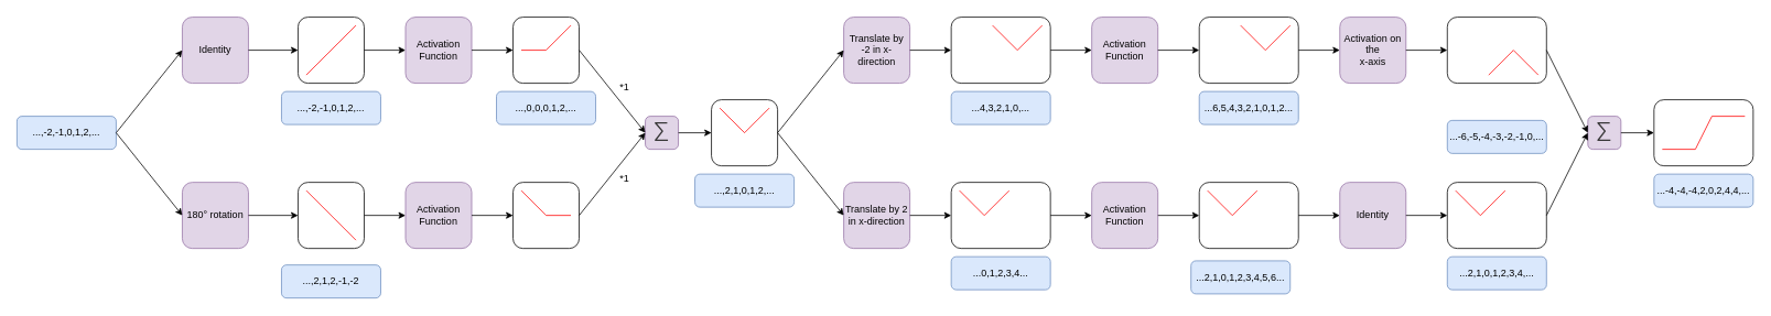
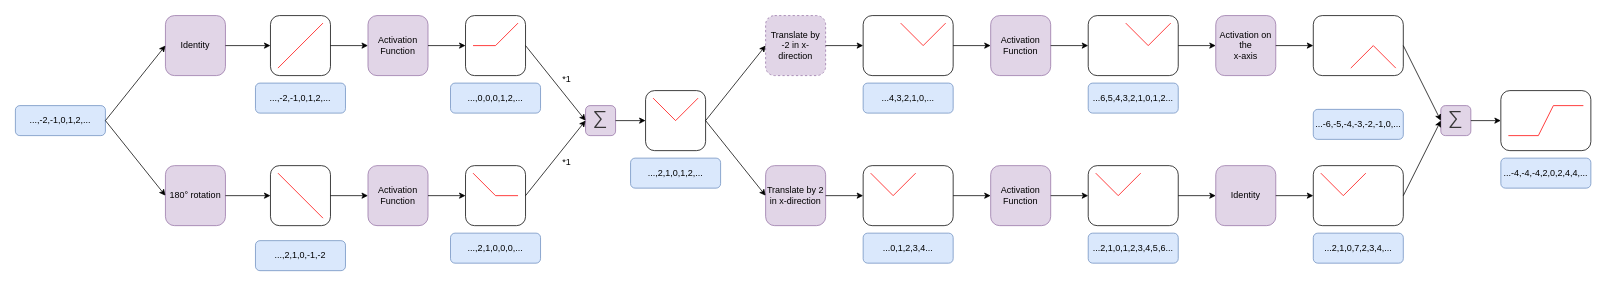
  <mxCell id="0" />
  <mxCell id="1" parent="0" />
  <mxCell id="2" value="...,-2,-1,0,1,2,..." style="rounded=1;whiteSpace=wrap;html=1;fillColor=#dae8fc;strokeColor=#6c8ebf;" parent="1" vertex="1"><mxGeometry x="20" y="140" width="120" height="40" as="geometry" /></mxCell>
  <mxCell id="3" value="Identity" style="rounded=1;whiteSpace=wrap;html=1;fillColor=#e1d5e7;strokeColor=#9673a6;" parent="1" vertex="1"><mxGeometry x="220" y="20" width="80" height="80" as="geometry" /></mxCell>
  <mxCell id="4" value="...,-2,-1,0,1,2,..." style="rounded=1;whiteSpace=wrap;html=1;fillColor=#dae8fc;strokeColor=#6c8ebf;" parent="1" vertex="1"><mxGeometry x="340" y="110" width="120" height="40" as="geometry" /></mxCell>
- <mxCell id="5" value="...,2,1,2,-1,-2" style="rounded=1;whiteSpace=wrap;html=1;fillColor=#dae8fc;strokeColor=#6c8ebf;" parent="1" vertex="1"><mxGeometry x="340" y="320" width="120" height="40" as="geometry" /></mxCell>
+ <mxCell id="5" value="...,2,1,0,-1,-2" style="rounded=1;whiteSpace=wrap;html=1;fillColor=#dae8fc;strokeColor=#6c8ebf;" parent="1" vertex="1"><mxGeometry x="340" y="320" width="120" height="40" as="geometry" /></mxCell>
  <mxCell id="6" value="180° rotation" style="rounded=1;whiteSpace=wrap;html=1;fillColor=#e1d5e7;strokeColor=#9673a6;" parent="1" vertex="1"><mxGeometry x="220" y="220" width="80" height="80" as="geometry" /></mxCell>
  <mxCell id="7" value="Activation&lt;br&gt;Function" style="rounded=1;whiteSpace=wrap;html=1;fillColor=#e1d5e7;strokeColor=#9673a6;" parent="1" vertex="1"><mxGeometry x="490" y="20" width="80" height="80" as="geometry" /></mxCell>
  <mxCell id="8" value="Activation&lt;br&gt;Function" style="rounded=1;whiteSpace=wrap;html=1;fillColor=#e1d5e7;strokeColor=#9673a6;" parent="1" vertex="1"><mxGeometry x="490" y="220" width="80" height="80" as="geometry" /></mxCell>
  <mxCell id="9" value="" style="endArrow=classic;html=1;rounded=0;exitX=1;exitY=0.5;exitDx=0;exitDy=0;entryX=0;entryY=0.5;entryDx=0;entryDy=0;" parent="1" source="2" target="3" edge="1"><mxGeometry width="50" height="50" relative="1" as="geometry"><mxPoint x="340" y="170" as="sourcePoint" /><mxPoint x="390" y="120" as="targetPoint" /></mxGeometry></mxCell>
  <mxCell id="10" value="" style="endArrow=classic;html=1;rounded=0;exitX=1;exitY=0.5;exitDx=0;exitDy=0;entryX=0;entryY=0.5;entryDx=0;entryDy=0;" parent="1" source="2" target="6" edge="1"><mxGeometry width="50" height="50" relative="1" as="geometry"><mxPoint x="190" y="190" as="sourcePoint" /><mxPoint x="230" y="90" as="targetPoint" /></mxGeometry></mxCell>
  <mxCell id="11" value="" style="endArrow=classic;html=1;rounded=0;exitX=1;exitY=0.5;exitDx=0;exitDy=0;entryX=0;entryY=0.5;entryDx=0;entryDy=0;" parent="1" target="31" edge="1"><mxGeometry width="50" height="50" relative="1" as="geometry"><mxPoint x="300" y="260" as="sourcePoint" /><mxPoint x="340" y="260" as="targetPoint" /></mxGeometry></mxCell>
  <mxCell id="12" value="" style="endArrow=classic;html=1;rounded=0;exitX=1;exitY=0.5;exitDx=0;exitDy=0;entryX=0;entryY=0.5;entryDx=0;entryDy=0;" parent="1" source="29" target="7" edge="1"><mxGeometry width="50" height="50" relative="1" as="geometry"><mxPoint x="460" y="60" as="sourcePoint" /><mxPoint x="470" y="60" as="targetPoint" /></mxGeometry></mxCell>
  <mxCell id="13" value="" style="endArrow=classic;html=1;rounded=0;exitX=1;exitY=0.5;exitDx=0;exitDy=0;entryX=0;entryY=0.5;entryDx=0;entryDy=0;" parent="1" source="31" target="8" edge="1"><mxGeometry width="50" height="50" relative="1" as="geometry"><mxPoint x="460" y="260" as="sourcePoint" /><mxPoint x="480" y="260" as="targetPoint" /></mxGeometry></mxCell>
  <mxCell id="14" value="" style="rounded=1;whiteSpace=wrap;html=1;fillColor=none;" parent="1" vertex="1"><mxGeometry x="620" y="20" width="80" height="80" as="geometry" /></mxCell>
  <mxCell id="15" value="" style="endArrow=none;html=1;rounded=0;strokeColor=#FF0000;" parent="1" edge="1"><mxGeometry width="50" height="50" relative="1" as="geometry"><mxPoint x="660" y="60" as="sourcePoint" /><mxPoint x="630" y="60" as="targetPoint" /></mxGeometry></mxCell>
  <mxCell id="16" value="" style="endArrow=none;html=1;rounded=0;strokeColor=#FF0000;" parent="1" edge="1"><mxGeometry width="50" height="50" relative="1" as="geometry"><mxPoint x="660" y="60" as="sourcePoint" /><mxPoint x="690" y="30" as="targetPoint" /></mxGeometry></mxCell>
  <mxCell id="17" value="" style="rounded=1;whiteSpace=wrap;html=1;fillColor=none;" parent="1" vertex="1"><mxGeometry x="620" y="220" width="80" height="80" as="geometry" /></mxCell>
  <mxCell id="18" value="" style="endArrow=none;html=1;rounded=0;strokeColor=#FF0000;" parent="1" edge="1"><mxGeometry width="50" height="50" relative="1" as="geometry"><mxPoint x="690" y="260" as="sourcePoint" /><mxPoint x="660" y="260" as="targetPoint" /></mxGeometry></mxCell>
  <mxCell id="19" value="" style="endArrow=none;html=1;rounded=0;strokeColor=#FF0000;" parent="1" edge="1"><mxGeometry width="50" height="50" relative="1" as="geometry"><mxPoint x="660" y="260" as="sourcePoint" /><mxPoint x="630" y="230" as="targetPoint" /></mxGeometry></mxCell>
  <mxCell id="20" value="" style="endArrow=classic;html=1;rounded=0;exitX=1;exitY=0.5;exitDx=0;exitDy=0;entryX=0;entryY=0.5;entryDx=0;entryDy=0;" parent="1" source="7" edge="1"><mxGeometry width="50" height="50" relative="1" as="geometry"><mxPoint x="580" y="60" as="sourcePoint" /><mxPoint x="620" y="60" as="targetPoint" /></mxGeometry></mxCell>
  <mxCell id="21" value="" style="endArrow=classic;html=1;rounded=0;exitX=1;exitY=0.5;exitDx=0;exitDy=0;entryX=0;entryY=0.5;entryDx=0;entryDy=0;" parent="1" source="8" edge="1"><mxGeometry width="50" height="50" relative="1" as="geometry"><mxPoint x="580" y="260" as="sourcePoint" /><mxPoint x="620" y="260" as="targetPoint" /></mxGeometry></mxCell>
  <mxCell id="22" value="&lt;h1 style=&quot;margin: 0px 0px 1em; padding: 0.9em 0px 0px; border: 0px; outline: 0px; vertical-align: baseline; background-image: initial; background-position: 0px 0px; background-size: initial; background-repeat: initial; background-attachment: initial; background-origin: initial; background-clip: initial; font-weight: 300; line-height: 1.2; color: rgb(55, 54, 55); font-family: &amp;quot;Source Sans Pro&amp;quot;, Roboto, &amp;quot;San Francisco&amp;quot;, &amp;quot;Segoe UI&amp;quot;, sans-serif;&quot; id=&quot;gen-h1-1-00000001&quot; class=&quot;navigable-headline&quot;&gt;&lt;font style=&quot;font-size: 32px;&quot;&gt;Σ&lt;/font&gt;&lt;/h1&gt;" style="rounded=1;whiteSpace=wrap;html=1;fillColor=#e1d5e7;strokeColor=#9673a6;" parent="1" vertex="1"><mxGeometry x="780" y="140" width="40" height="40" as="geometry" /></mxCell>
  <mxCell id="23" value="" style="endArrow=classic;html=1;rounded=0;exitX=1;exitY=0.5;exitDx=0;exitDy=0;entryX=0;entryY=0.5;entryDx=0;entryDy=0;" parent="1" source="14" target="22" edge="1"><mxGeometry width="50" height="50" relative="1" as="geometry"><mxPoint x="660" y="170" as="sourcePoint" /><mxPoint x="710" y="120" as="targetPoint" /></mxGeometry></mxCell>
  <mxCell id="24" value="" style="endArrow=classic;html=1;rounded=0;exitX=1;exitY=0.5;exitDx=0;exitDy=0;entryX=0;entryY=0.5;entryDx=0;entryDy=0;" parent="1" source="17" target="22" edge="1"><mxGeometry width="50" height="50" relative="1" as="geometry"><mxPoint x="660" y="170" as="sourcePoint" /><mxPoint x="710" y="120" as="targetPoint" /></mxGeometry></mxCell>
  <mxCell id="25" value="" style="rounded=1;whiteSpace=wrap;html=1;fillColor=none;" parent="1" vertex="1"><mxGeometry x="860" y="120" width="80" height="80" as="geometry" /></mxCell>
  <mxCell id="26" value="" style="endArrow=none;html=1;rounded=0;strokeColor=#FF0000;" parent="1" edge="1"><mxGeometry width="50" height="50" relative="1" as="geometry"><mxPoint x="900" y="160" as="sourcePoint" /><mxPoint x="930" y="130" as="targetPoint" /></mxGeometry></mxCell>
  <mxCell id="27" value="" style="endArrow=none;html=1;rounded=0;strokeColor=#FF0000;" parent="1" edge="1"><mxGeometry width="50" height="50" relative="1" as="geometry"><mxPoint x="900" y="160" as="sourcePoint" /><mxPoint x="870" y="130" as="targetPoint" /></mxGeometry></mxCell>
  <mxCell id="28" value="" style="endArrow=classic;html=1;rounded=0;entryX=0;entryY=0.5;entryDx=0;entryDy=0;exitX=1;exitY=0.5;exitDx=0;exitDy=0;" parent="1" source="22" target="25" edge="1"><mxGeometry width="50" height="50" relative="1" as="geometry"><mxPoint x="660" y="190" as="sourcePoint" /><mxPoint x="710" y="140" as="targetPoint" /></mxGeometry></mxCell>
  <mxCell id="29" value="" style="rounded=1;whiteSpace=wrap;html=1;fillColor=none;" parent="1" vertex="1"><mxGeometry x="360" y="20" width="80" height="80" as="geometry" /></mxCell>
  <mxCell id="30" value="" style="endArrow=none;html=1;rounded=0;strokeColor=#FF0000;" parent="1" edge="1"><mxGeometry width="50" height="50" relative="1" as="geometry"><mxPoint x="370" y="90" as="sourcePoint" /><mxPoint x="430" y="30" as="targetPoint" /></mxGeometry></mxCell>
  <mxCell id="31" value="" style="rounded=1;whiteSpace=wrap;html=1;fillColor=none;" parent="1" vertex="1"><mxGeometry x="360" y="220" width="80" height="80" as="geometry" /></mxCell>
  <mxCell id="32" value="" style="endArrow=none;html=1;rounded=0;strokeColor=#FF0000;" parent="1" edge="1"><mxGeometry width="50" height="50" relative="1" as="geometry"><mxPoint x="370" y="230" as="sourcePoint" /><mxPoint x="430" y="290" as="targetPoint" /></mxGeometry></mxCell>
  <mxCell id="33" value="...,0,0,0,1,2,..." style="rounded=1;whiteSpace=wrap;html=1;fillColor=#dae8fc;strokeColor=#6c8ebf;" parent="1" vertex="1"><mxGeometry x="600" y="110" width="120" height="40" as="geometry" /></mxCell>
+ <mxCell id="34" value="...,2,1,0,0,0,..." style="rounded=1;whiteSpace=wrap;html=1;fillColor=#dae8fc;strokeColor=#6c8ebf;" parent="1" vertex="1"><mxGeometry x="600" y="310" width="120" height="40" as="geometry" /></mxCell>
  <mxCell id="35" value="...,2,1,0,1,2,..." style="rounded=1;whiteSpace=wrap;html=1;fillColor=#dae8fc;strokeColor=#6c8ebf;" parent="1" vertex="1"><mxGeometry x="840" y="210" width="120" height="40" as="geometry" /></mxCell>
  <mxCell id="36" value="" style="endArrow=classic;html=1;rounded=0;exitX=1;exitY=0.5;exitDx=0;exitDy=0;entryX=0;entryY=0.5;entryDx=0;entryDy=0;" parent="1" edge="1"><mxGeometry width="50" height="50" relative="1" as="geometry"><mxPoint x="300" y="60" as="sourcePoint" /><mxPoint x="360" y="60" as="targetPoint" /></mxGeometry></mxCell>
- <mxCell id="37" value="Translate by -2 in x-direction" style="rounded=1;whiteSpace=wrap;html=1;fillColor=#e1d5e7;strokeColor=#9673a6;" vertex="1" parent="1"><mxGeometry x="1020" y="20" width="80" height="80" as="geometry" /></mxCell>
+ <mxCell id="37" value="Translate by -2 in x-direction" style="rounded=1;whiteSpace=wrap;html=1;fillColor=#e1d5e7;strokeColor=#9673a6;dashed=1;" vertex="1" parent="1"><mxGeometry x="1020" y="20" width="80" height="80" as="geometry" /></mxCell>
  <mxCell id="38" value="Translate by 2 in x-direction" style="rounded=1;whiteSpace=wrap;html=1;fillColor=#e1d5e7;strokeColor=#9673a6;" vertex="1" parent="1"><mxGeometry x="1020" y="220" width="80" height="80" as="geometry" /></mxCell>
  <mxCell id="39" value="" style="rounded=1;whiteSpace=wrap;html=1;fillColor=none;" vertex="1" parent="1"><mxGeometry x="1150" y="20" width="120" height="80" as="geometry" /></mxCell>
  <mxCell id="40" value="" style="endArrow=none;html=1;rounded=0;strokeColor=#FF0000;" edge="1" parent="1"><mxGeometry width="50" height="50" relative="1" as="geometry"><mxPoint x="1230" y="60" as="sourcePoint" /><mxPoint x="1260" y="30" as="targetPoint" /></mxGeometry></mxCell>
  <mxCell id="41" value="" style="endArrow=none;html=1;rounded=0;strokeColor=#FF0000;" edge="1" parent="1"><mxGeometry width="50" height="50" relative="1" as="geometry"><mxPoint x="1230" y="60" as="sourcePoint" /><mxPoint x="1200" y="30" as="targetPoint" /></mxGeometry></mxCell>
  <mxCell id="42" value="" style="rounded=1;whiteSpace=wrap;html=1;fillColor=none;" vertex="1" parent="1"><mxGeometry x="1150" y="220" width="120" height="80" as="geometry" /></mxCell>
  <mxCell id="43" value="" style="endArrow=none;html=1;rounded=0;strokeColor=#FF0000;" edge="1" parent="1"><mxGeometry width="50" height="50" relative="1" as="geometry"><mxPoint x="1190" y="260" as="sourcePoint" /><mxPoint x="1220" y="230" as="targetPoint" /></mxGeometry></mxCell>
  <mxCell id="44" value="" style="endArrow=none;html=1;rounded=0;strokeColor=#FF0000;" edge="1" parent="1"><mxGeometry width="50" height="50" relative="1" as="geometry"><mxPoint x="1190" y="260" as="sourcePoint" /><mxPoint x="1160" y="230" as="targetPoint" /></mxGeometry></mxCell>
  <mxCell id="45" value="Activation&lt;br&gt;Function" style="rounded=1;whiteSpace=wrap;html=1;fillColor=#e1d5e7;strokeColor=#9673a6;" vertex="1" parent="1"><mxGeometry x="1320" y="20" width="80" height="80" as="geometry" /></mxCell>
  <mxCell id="46" value="Activation&lt;br&gt;Function" style="rounded=1;whiteSpace=wrap;html=1;fillColor=#e1d5e7;strokeColor=#9673a6;" vertex="1" parent="1"><mxGeometry x="1320" y="220" width="80" height="80" as="geometry" /></mxCell>
  <mxCell id="47" value="" style="rounded=1;whiteSpace=wrap;html=1;fillColor=none;" vertex="1" parent="1"><mxGeometry x="1450" y="20" width="120" height="80" as="geometry" /></mxCell>
  <mxCell id="48" value="" style="endArrow=none;html=1;rounded=0;strokeColor=#FF0000;" edge="1" parent="1"><mxGeometry width="50" height="50" relative="1" as="geometry"><mxPoint x="1530" y="60" as="sourcePoint" /><mxPoint x="1560" y="30" as="targetPoint" /></mxGeometry></mxCell>
  <mxCell id="49" value="" style="endArrow=none;html=1;rounded=0;strokeColor=#FF0000;" edge="1" parent="1"><mxGeometry width="50" height="50" relative="1" as="geometry"><mxPoint x="1530" y="60" as="sourcePoint" /><mxPoint x="1500" y="30" as="targetPoint" /></mxGeometry></mxCell>
  <mxCell id="50" value="" style="rounded=1;whiteSpace=wrap;html=1;fillColor=none;" vertex="1" parent="1"><mxGeometry x="1450" y="220" width="120" height="80" as="geometry" /></mxCell>
  <mxCell id="51" value="" style="endArrow=none;html=1;rounded=0;strokeColor=#FF0000;" edge="1" parent="1"><mxGeometry width="50" height="50" relative="1" as="geometry"><mxPoint x="1490" y="260" as="sourcePoint" /><mxPoint x="1520" y="230" as="targetPoint" /></mxGeometry></mxCell>
  <mxCell id="52" value="" style="endArrow=none;html=1;rounded=0;strokeColor=#FF0000;" edge="1" parent="1"><mxGeometry width="50" height="50" relative="1" as="geometry"><mxPoint x="1490" y="260" as="sourcePoint" /><mxPoint x="1460" y="230" as="targetPoint" /></mxGeometry></mxCell>
  <mxCell id="53" value="" style="rounded=1;whiteSpace=wrap;html=1;fillColor=none;" vertex="1" parent="1"><mxGeometry x="2000" y="120" width="120" height="80" as="geometry" /></mxCell>
  <mxCell id="54" value="" style="endArrow=none;html=1;rounded=0;strokeColor=#FF0000;" edge="1" parent="1"><mxGeometry width="50" height="50" relative="1" as="geometry"><mxPoint x="2050" y="180" as="sourcePoint" /><mxPoint x="2070" y="140" as="targetPoint" /></mxGeometry></mxCell>
  <mxCell id="55" value="" style="endArrow=none;html=1;rounded=0;strokeColor=#FF0000;" edge="1" parent="1"><mxGeometry width="50" height="50" relative="1" as="geometry"><mxPoint x="2050" y="180" as="sourcePoint" /><mxPoint x="2010" y="180" as="targetPoint" /></mxGeometry></mxCell>
  <mxCell id="56" value="" style="endArrow=none;html=1;rounded=0;strokeColor=#FF0000;" edge="1" parent="1"><mxGeometry width="50" height="50" relative="1" as="geometry"><mxPoint x="2110" y="140" as="sourcePoint" /><mxPoint x="2070" y="140" as="targetPoint" /></mxGeometry></mxCell>
  <mxCell id="57" value="" style="endArrow=classic;html=1;rounded=0;exitX=1;exitY=0.5;exitDx=0;exitDy=0;entryX=0;entryY=0.5;entryDx=0;entryDy=0;" edge="1" parent="1" source="25" target="37"><mxGeometry width="50" height="50" relative="1" as="geometry"><mxPoint x="1160" y="220" as="sourcePoint" /><mxPoint x="1210" y="170" as="targetPoint" /></mxGeometry></mxCell>
  <mxCell id="58" value="" style="endArrow=classic;html=1;rounded=0;entryX=0;entryY=0.5;entryDx=0;entryDy=0;" edge="1" parent="1" target="38"><mxGeometry width="50" height="50" relative="1" as="geometry"><mxPoint x="940" y="160" as="sourcePoint" /><mxPoint x="1030" y="70" as="targetPoint" /></mxGeometry></mxCell>
  <mxCell id="59" value="" style="endArrow=classic;html=1;rounded=0;exitX=1;exitY=0.5;exitDx=0;exitDy=0;entryX=0;entryY=0.5;entryDx=0;entryDy=0;" edge="1" parent="1" source="37" target="39"><mxGeometry width="50" height="50" relative="1" as="geometry"><mxPoint x="1160" y="220" as="sourcePoint" /><mxPoint x="1210" y="170" as="targetPoint" /></mxGeometry></mxCell>
  <mxCell id="60" value="" style="endArrow=classic;html=1;rounded=0;exitX=1;exitY=0.5;exitDx=0;exitDy=0;entryX=0;entryY=0.5;entryDx=0;entryDy=0;" edge="1" parent="1"><mxGeometry width="50" height="50" relative="1" as="geometry"><mxPoint x="1100" y="260" as="sourcePoint" /><mxPoint x="1150" y="260" as="targetPoint" /></mxGeometry></mxCell>
  <mxCell id="61" value="" style="endArrow=classic;html=1;rounded=0;exitX=1;exitY=0.5;exitDx=0;exitDy=0;entryX=0;entryY=0.5;entryDx=0;entryDy=0;" edge="1" parent="1"><mxGeometry width="50" height="50" relative="1" as="geometry"><mxPoint x="1270" y="260" as="sourcePoint" /><mxPoint x="1320" y="260" as="targetPoint" /></mxGeometry></mxCell>
  <mxCell id="62" value="" style="endArrow=classic;html=1;rounded=0;exitX=1;exitY=0.5;exitDx=0;exitDy=0;entryX=0;entryY=0.5;entryDx=0;entryDy=0;" edge="1" parent="1"><mxGeometry width="50" height="50" relative="1" as="geometry"><mxPoint x="1270" y="60" as="sourcePoint" /><mxPoint x="1320" y="60" as="targetPoint" /></mxGeometry></mxCell>
  <mxCell id="63" value="" style="endArrow=classic;html=1;rounded=0;exitX=1;exitY=0.5;exitDx=0;exitDy=0;entryX=0;entryY=0.5;entryDx=0;entryDy=0;" edge="1" parent="1"><mxGeometry width="50" height="50" relative="1" as="geometry"><mxPoint x="1400" y="60" as="sourcePoint" /><mxPoint x="1450" y="60" as="targetPoint" /></mxGeometry></mxCell>
  <mxCell id="64" value="" style="endArrow=classic;html=1;rounded=0;exitX=1;exitY=0.5;exitDx=0;exitDy=0;entryX=0;entryY=0.5;entryDx=0;entryDy=0;" edge="1" parent="1"><mxGeometry width="50" height="50" relative="1" as="geometry"><mxPoint x="1400" y="260" as="sourcePoint" /><mxPoint x="1450" y="260" as="targetPoint" /></mxGeometry></mxCell>
  <mxCell id="65" value="*1" style="text;html=1;strokeColor=none;fillColor=none;align=center;verticalAlign=middle;whiteSpace=wrap;rounded=0;" vertex="1" parent="1"><mxGeometry x="740" y="90" width="30" height="30" as="geometry" /></mxCell>
  <mxCell id="66" value="*1" style="text;html=1;strokeColor=none;fillColor=none;align=center;verticalAlign=middle;whiteSpace=wrap;rounded=0;" vertex="1" parent="1"><mxGeometry x="740" y="200" width="30" height="30" as="geometry" /></mxCell>
  <mxCell id="67" value="" style="endArrow=classic;html=1;rounded=0;exitX=1;exitY=0.5;exitDx=0;exitDy=0;entryX=0;entryY=0.5;entryDx=0;entryDy=0;" edge="1" parent="1" source="47" target="75"><mxGeometry width="50" height="50" relative="1" as="geometry"><mxPoint x="1410" y="270" as="sourcePoint" /><mxPoint x="1730" y="60" as="targetPoint" /></mxGeometry></mxCell>
  <mxCell id="68" value="" style="endArrow=classic;html=1;rounded=0;exitX=1;exitY=0.5;exitDx=0;exitDy=0;entryX=0;entryY=0.5;entryDx=0;entryDy=0;" edge="1" parent="1" source="50" target="76"><mxGeometry width="50" height="50" relative="1" as="geometry"><mxPoint x="1580" y="70" as="sourcePoint" /><mxPoint x="1700" y="270" as="targetPoint" /></mxGeometry></mxCell>
  <mxCell id="69" value="&lt;h1 style=&quot;margin: 0px 0px 1em; padding: 0.9em 0px 0px; border: 0px; outline: 0px; vertical-align: baseline; background-image: initial; background-position: 0px 0px; background-size: initial; background-repeat: initial; background-attachment: initial; background-origin: initial; background-clip: initial; font-weight: 300; line-height: 1.2; color: rgb(55, 54, 55); font-family: &amp;quot;Source Sans Pro&amp;quot;, Roboto, &amp;quot;San Francisco&amp;quot;, &amp;quot;Segoe UI&amp;quot;, sans-serif;&quot; id=&quot;gen-h1-1-00000001&quot; class=&quot;navigable-headline&quot;&gt;&lt;font style=&quot;font-size: 32px;&quot;&gt;Σ&lt;/font&gt;&lt;/h1&gt;" style="rounded=1;whiteSpace=wrap;html=1;fillColor=#e1d5e7;strokeColor=#9673a6;" vertex="1" parent="1"><mxGeometry x="1920" y="140" width="40" height="40" as="geometry" /></mxCell>
  <mxCell id="70" value="" style="endArrow=classic;html=1;rounded=0;exitX=1;exitY=0.5;exitDx=0;exitDy=0;entryX=0;entryY=0.5;entryDx=0;entryDy=0;" edge="1" parent="1" source="69" target="53"><mxGeometry width="50" height="50" relative="1" as="geometry"><mxPoint x="1860" y="70" as="sourcePoint" /><mxPoint x="1930" y="170" as="targetPoint" /></mxGeometry></mxCell>
  <mxCell id="71" value="...0,1,2,3,4..." style="rounded=1;whiteSpace=wrap;html=1;fillColor=#dae8fc;strokeColor=#6c8ebf;" vertex="1" parent="1"><mxGeometry x="1150" y="310" width="120" height="40" as="geometry" /></mxCell>
  <mxCell id="72" value="...4,3,2,1,0,..." style="rounded=1;whiteSpace=wrap;html=1;fillColor=#dae8fc;strokeColor=#6c8ebf;" vertex="1" parent="1"><mxGeometry x="1150" y="110" width="120" height="40" as="geometry" /></mxCell>
- <mxCell id="73" value="...2,1,0,1,2,3,4,5,6..." style="rounded=1;whiteSpace=wrap;html=1;fillColor=#dae8fc;strokeColor=#6c8ebf;" vertex="1" parent="1"><mxGeometry x="1440" y="315" width="120" height="40" as="geometry" /></mxCell>
+ <mxCell id="73" value="...2,1,0,1,2,3,4,5,6..." style="rounded=1;whiteSpace=wrap;html=1;fillColor=#dae8fc;strokeColor=#6c8ebf;" vertex="1" parent="1"><mxGeometry x="1450" y="310" width="120" height="40" as="geometry" /></mxCell>
  <mxCell id="74" value="...6,5,4,3,2,1,0,1,2..." style="rounded=1;whiteSpace=wrap;html=1;fillColor=#dae8fc;strokeColor=#6c8ebf;" vertex="1" parent="1"><mxGeometry x="1450" y="110" width="120" height="40" as="geometry" /></mxCell>
  <mxCell id="75" value="Activation on the&lt;br&gt;x-axis" style="rounded=1;whiteSpace=wrap;html=1;fillColor=#e1d5e7;strokeColor=#9673a6;" vertex="1" parent="1"><mxGeometry x="1620" y="20" width="80" height="80" as="geometry" /></mxCell>
  <mxCell id="76" value="Identity" style="rounded=1;whiteSpace=wrap;html=1;fillColor=#e1d5e7;strokeColor=#9673a6;" vertex="1" parent="1"><mxGeometry x="1620" y="220" width="80" height="80" as="geometry" /></mxCell>
  <mxCell id="77" value="" style="rounded=1;whiteSpace=wrap;html=1;fillColor=none;" vertex="1" parent="1"><mxGeometry x="1750" y="20" width="120" height="80" as="geometry" /></mxCell>
  <mxCell id="78" value="" style="endArrow=none;html=1;rounded=0;strokeColor=#FF0000;" edge="1" parent="1"><mxGeometry width="50" height="50" relative="1" as="geometry"><mxPoint x="1800" y="90" as="sourcePoint" /><mxPoint x="1830" y="60" as="targetPoint" /></mxGeometry></mxCell>
  <mxCell id="79" value="" style="endArrow=none;html=1;rounded=0;strokeColor=#FF0000;" edge="1" parent="1"><mxGeometry width="50" height="50" relative="1" as="geometry"><mxPoint x="1860" y="90" as="sourcePoint" /><mxPoint x="1830" y="60" as="targetPoint" /></mxGeometry></mxCell>
  <mxCell id="80" value="" style="rounded=1;whiteSpace=wrap;html=1;fillColor=none;" vertex="1" parent="1"><mxGeometry x="1750" y="220" width="120" height="80" as="geometry" /></mxCell>
  <mxCell id="81" value="" style="endArrow=none;html=1;rounded=0;strokeColor=#FF0000;" edge="1" parent="1"><mxGeometry width="50" height="50" relative="1" as="geometry"><mxPoint x="1790" y="260" as="sourcePoint" /><mxPoint x="1820" y="230" as="targetPoint" /></mxGeometry></mxCell>
  <mxCell id="82" value="" style="endArrow=none;html=1;rounded=0;strokeColor=#FF0000;" edge="1" parent="1"><mxGeometry width="50" height="50" relative="1" as="geometry"><mxPoint x="1790" y="260" as="sourcePoint" /><mxPoint x="1760" y="230" as="targetPoint" /></mxGeometry></mxCell>
- <mxCell id="83" value="...2,1,0,1,2,3,4,..." style="rounded=1;whiteSpace=wrap;html=1;fillColor=#dae8fc;strokeColor=#6c8ebf;" vertex="1" parent="1"><mxGeometry x="1750" y="310" width="120" height="40" as="geometry" /></mxCell>
+ <mxCell id="83" value="...2,1,0,7,2,3,4,..." style="rounded=1;whiteSpace=wrap;html=1;fillColor=#dae8fc;strokeColor=#6c8ebf;" vertex="1" parent="1"><mxGeometry x="1750" y="310" width="120" height="40" as="geometry" /></mxCell>
  <mxCell id="84" value="...-6,-5,-4,-3,-2,-1,0,..." style="rounded=1;whiteSpace=wrap;html=1;fillColor=#dae8fc;strokeColor=#6c8ebf;" vertex="1" parent="1"><mxGeometry x="1750" y="145" width="120" height="40" as="geometry" /></mxCell>
  <mxCell id="85" value="" style="endArrow=classic;html=1;rounded=0;exitX=1;exitY=0.5;exitDx=0;exitDy=0;entryX=0;entryY=0.5;entryDx=0;entryDy=0;" edge="1" parent="1"><mxGeometry width="50" height="50" relative="1" as="geometry"><mxPoint x="1700" y="60" as="sourcePoint" /><mxPoint x="1750" y="60" as="targetPoint" /></mxGeometry></mxCell>
  <mxCell id="86" value="" style="endArrow=classic;html=1;rounded=0;exitX=1;exitY=0.5;exitDx=0;exitDy=0;entryX=0;entryY=0.5;entryDx=0;entryDy=0;" edge="1" parent="1"><mxGeometry width="50" height="50" relative="1" as="geometry"><mxPoint x="1700" y="260" as="sourcePoint" /><mxPoint x="1750" y="260" as="targetPoint" /></mxGeometry></mxCell>
  <mxCell id="87" value="" style="endArrow=classic;html=1;rounded=0;exitX=1;exitY=0.5;exitDx=0;exitDy=0;entryX=0;entryY=0.5;entryDx=0;entryDy=0;" edge="1" parent="1" source="77" target="69"><mxGeometry width="50" height="50" relative="1" as="geometry"><mxPoint x="1710" y="70" as="sourcePoint" /><mxPoint x="1760" y="70" as="targetPoint" /></mxGeometry></mxCell>
  <mxCell id="88" value="" style="endArrow=classic;html=1;rounded=0;exitX=1;exitY=0.5;exitDx=0;exitDy=0;entryX=0;entryY=0.5;entryDx=0;entryDy=0;" edge="1" parent="1" source="80" target="69"><mxGeometry width="50" height="50" relative="1" as="geometry"><mxPoint x="1880" y="70" as="sourcePoint" /><mxPoint x="1930" y="170" as="targetPoint" /></mxGeometry></mxCell>
  <mxCell id="89" value="...-4,-4,-4,2,0,2,4,4,..." style="rounded=1;whiteSpace=wrap;html=1;fillColor=#dae8fc;strokeColor=#6c8ebf;" vertex="1" parent="1"><mxGeometry x="2000" y="210" width="120" height="40" as="geometry" /></mxCell>
